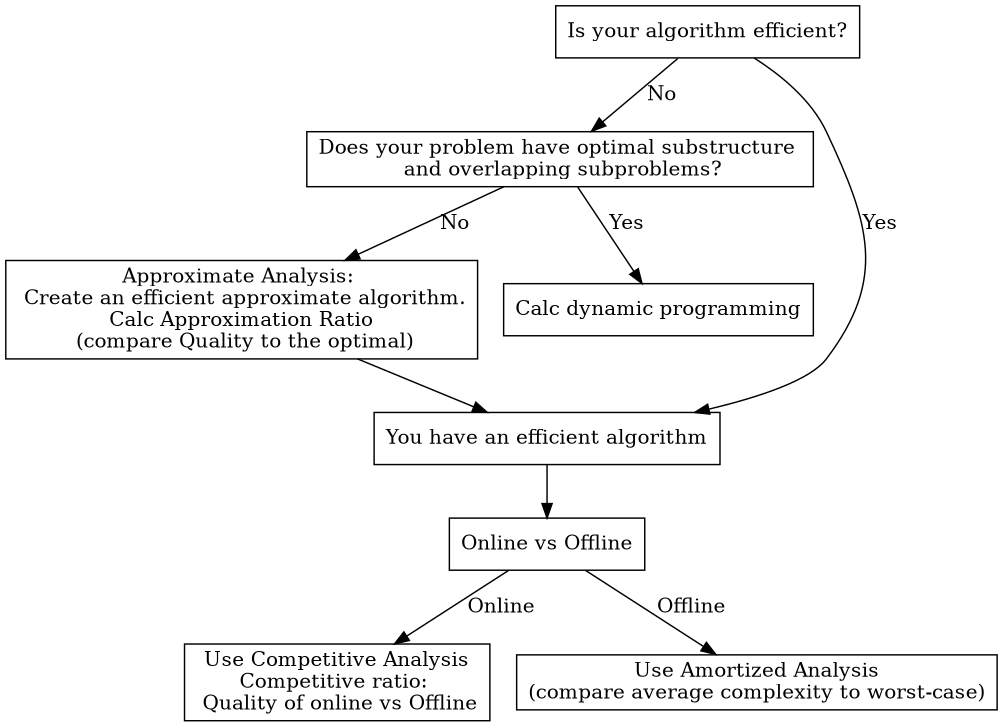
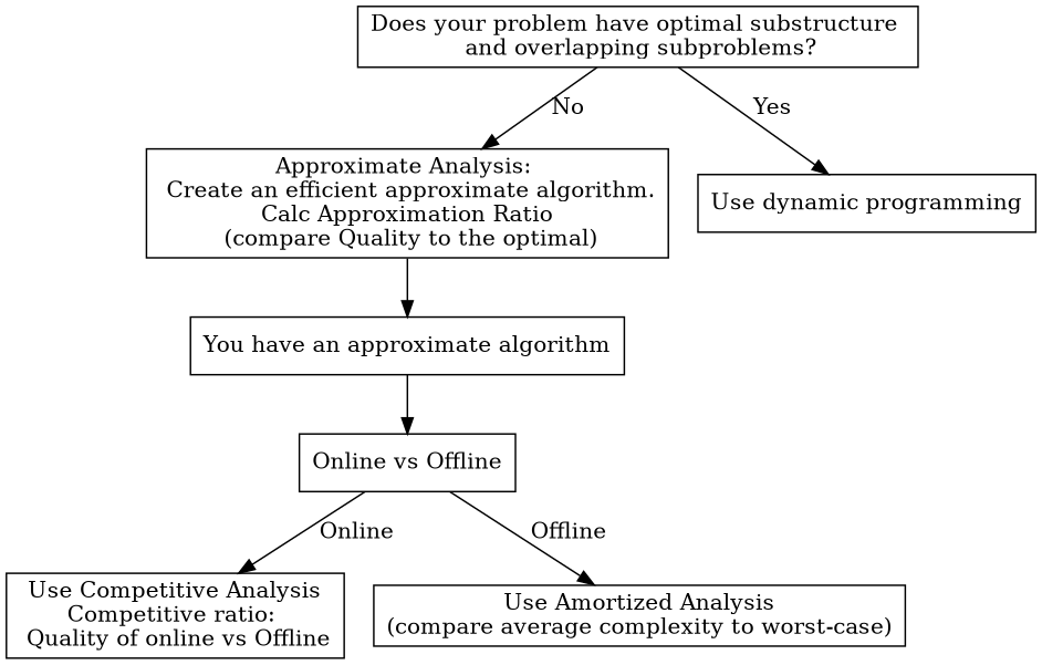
  digraph {
    rankdir=TB
    node [shape=box]
-   n1 [label="Is your algorithm efficient?"]
    n2 [label="Does your problem have optimal substructure \n and overlapping subproblems?"]
-   n3 [label="You have an efficient algorithm"]
+   n3 [label="You have an approximate algorithm"]
    n4 [label="Approximate Analysis: \n Create an efficient approximate algorithm.\n Calc Approximation Ratio \n (compare Quality to the optimal)"]
-   n5 [label="Calc dynamic programming"]
+   n5 [label="Use dynamic programming"]
    n6 [label="Online vs Offline"]
    n7 [label="Use Competitive Analysis\nCompetitive ratio: \n Quality of online vs Offline"]
    n8 [label="Use Amortized Analysis\n(compare average complexity to worst-case)"]
-   n1 -> n2 [label=No]
-   n1 -> n3 [label=Yes]
    n2 -> n4 [label=No]
    n2 -> n5 [label=Yes]
    n3 -> n6
    n4 -> n3
    n6 -> n7 [label=Online]
    n6 -> n8 [label=Offline]
  }
